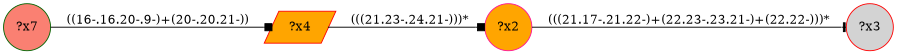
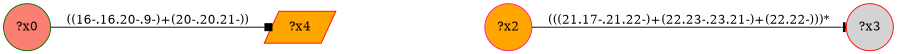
  digraph {
    rankdir=LR
    node [color=red fillcolor=orange shape=circle style="filled,"]
    edge [arrowhead=box]
-   n1 [color=darkgreen fillcolor=salmon label="?x7"]
+   n1 [color=darkgreen fillcolor=salmon label="?x0"]
    n2 [label="?x4" shape=parallelogram style=filled]
    n3 [color=deeppink label="?x2" style=filled]
    n4 [fillcolor=lightgrey label="?x3"]
    n1 -> n2 [label="((16-.16.20-.9-)+(20-.20.21-))"]
-   n2 -> n3 [label="(((21.23-.24.21-)))*"]
    n3 -> n4 [arrowhead=tee label="(((21.17-.21.22-)+(22.23-.23.21-)+(22.22-)))*"]
  }
